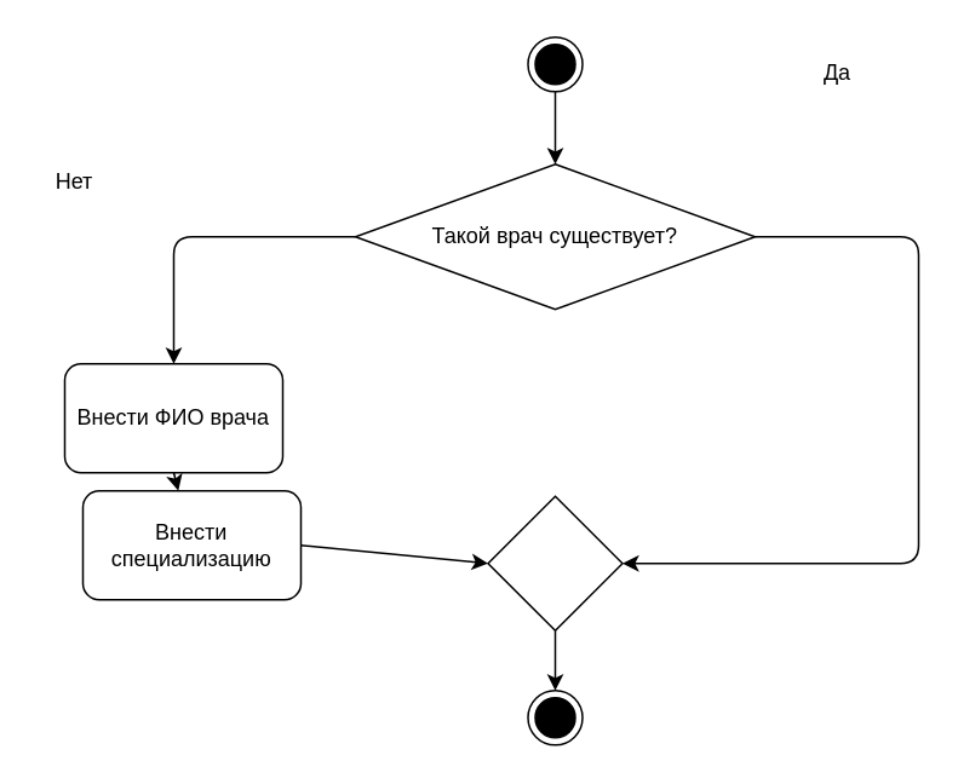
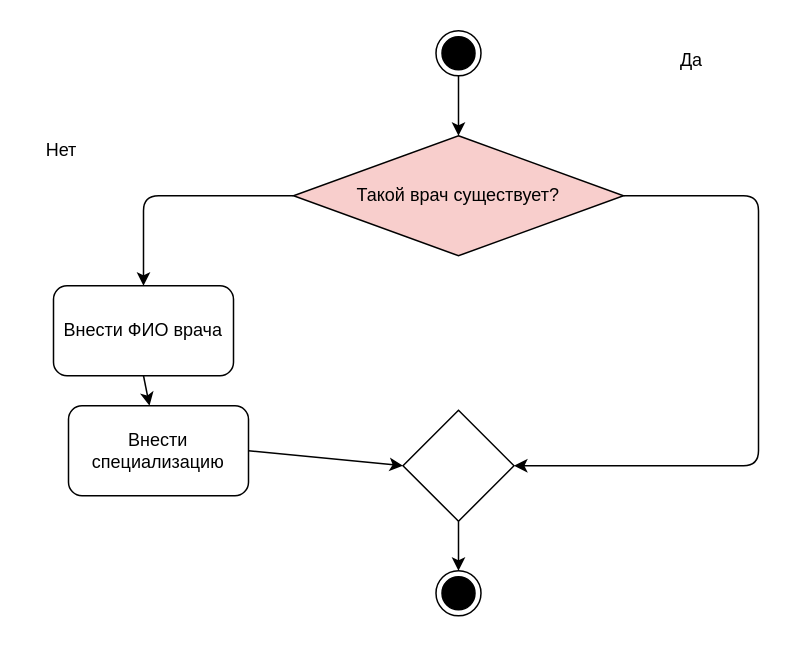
  <mxCell id="0" />
  <mxCell id="1" parent="0" />
  <mxCell id="2" value="" style="ellipse;html=1;shape=endState;fillColor=#000000;strokeColor=#000000;" parent="1" vertex="1"><mxGeometry x="290" y="20" width="30" height="30" as="geometry" /></mxCell>
  <mxCell id="3" value="" style="endArrow=classic;html=1;exitX=0.5;exitY=1;exitDx=0;exitDy=0;entryX=0.5;entryY=0;entryDx=0;entryDy=0;" parent="1" source="2" target="4" edge="1"><mxGeometry width="50" height="50" relative="1" as="geometry"><mxPoint x="295" y="290" as="sourcePoint" /><mxPoint x="304" y="80" as="targetPoint" /></mxGeometry></mxCell>
- <mxCell id="4" value="Такой врач существует?" style="rhombus;whiteSpace=wrap;html=1;" parent="1" vertex="1"><mxGeometry x="195" y="90" width="220" height="80" as="geometry" /></mxCell>
+ <mxCell id="4" value="Такой врач существует?" style="rhombus;whiteSpace=wrap;html=1;fillColor=#f8cecc;" parent="1" vertex="1"><mxGeometry x="195" y="90" width="220" height="80" as="geometry" /></mxCell>
  <mxCell id="5" value="" style="endArrow=classic;html=1;exitX=1;exitY=0.5;exitDx=0;exitDy=0;entryX=1;entryY=0.5;entryDx=0;entryDy=0;edgeStyle=orthogonalEdgeStyle;" parent="1" source="4" target="12" edge="1"><mxGeometry width="50" height="50" relative="1" as="geometry"><mxPoint x="295" y="290" as="sourcePoint" /><mxPoint x="525" y="130" as="targetPoint" /><Array as="points"><mxPoint x="505" y="130" /><mxPoint x="505" y="310" /></Array></mxGeometry></mxCell>
  <mxCell id="6" value="Да" style="text;html=1;resizable=0;autosize=1;align=center;verticalAlign=middle;points=[];fillColor=none;strokeColor=none;rounded=0;" parent="1" vertex="1"><mxGeometry x="445" y="30" width="30" height="20" as="geometry" /></mxCell>
  <mxCell id="7" value="Нет" style="text;html=1;resizable=0;autosize=1;align=center;verticalAlign=middle;points=[];fillColor=none;strokeColor=none;rounded=0;" parent="1" vertex="1"><mxGeometry x="20" y="90" width="40" height="20" as="geometry" /></mxCell>
  <mxCell id="8" value="" style="endArrow=classic;html=1;exitX=0;exitY=0.5;exitDx=0;exitDy=0;edgeStyle=orthogonalEdgeStyle;" parent="1" source="4" target="9" edge="1"><mxGeometry width="50" height="50" relative="1" as="geometry"><mxPoint x="295" y="290" as="sourcePoint" /><mxPoint x="75" y="130" as="targetPoint" /></mxGeometry></mxCell>
- <mxCell id="9" value="Внести ФИО врача" style="rounded=1;whiteSpace=wrap;html=1;" parent="1" vertex="1"><mxGeometry x="35" y="200" width="120" height="60" as="geometry" /></mxCell>
+ <mxCell id="9" value="Внести ФИО врача" style="rounded=1;whiteSpace=wrap;html=1;" parent="1" vertex="1"><mxGeometry x="35" y="190" width="120" height="60" as="geometry" /></mxCell>
  <mxCell id="10" value="" style="endArrow=classic;html=1;exitX=0.5;exitY=1;exitDx=0;exitDy=0;" parent="1" source="9" target="11" edge="1"><mxGeometry width="50" height="50" relative="1" as="geometry"><mxPoint x="295" y="290" as="sourcePoint" /><mxPoint x="95" y="310" as="targetPoint" /></mxGeometry></mxCell>
  <mxCell id="11" value="Внести специализацию" style="rounded=1;whiteSpace=wrap;html=1;" parent="1" vertex="1"><mxGeometry x="45" y="270" width="120" height="60" as="geometry" /></mxCell>
  <mxCell id="12" value="" style="rhombus;whiteSpace=wrap;html=1;" parent="1" vertex="1"><mxGeometry x="268" y="273" width="74" height="74" as="geometry" /></mxCell>
  <mxCell id="13" value="" style="endArrow=classic;html=1;exitX=1;exitY=0.5;exitDx=0;exitDy=0;entryX=0;entryY=0.5;entryDx=0;entryDy=0;" parent="1" source="11" target="12" edge="1"><mxGeometry width="50" height="50" relative="1" as="geometry"><mxPoint x="295" y="370" as="sourcePoint" /><mxPoint x="345" y="320" as="targetPoint" /></mxGeometry></mxCell>
  <mxCell id="14" value="" style="endArrow=classic;html=1;exitX=0.5;exitY=1;exitDx=0;exitDy=0;entryX=0.5;entryY=0;entryDx=0;entryDy=0;" parent="1" source="12" target="15" edge="1"><mxGeometry width="50" height="50" relative="1" as="geometry"><mxPoint x="292" y="440" as="sourcePoint" /><mxPoint x="305" y="400" as="targetPoint" /></mxGeometry></mxCell>
  <mxCell id="15" value="" style="ellipse;html=1;shape=endState;fillColor=#000000;strokeColor=#000000;" parent="1" vertex="1"><mxGeometry x="290" y="380" width="30" height="30" as="geometry" /></mxCell>
